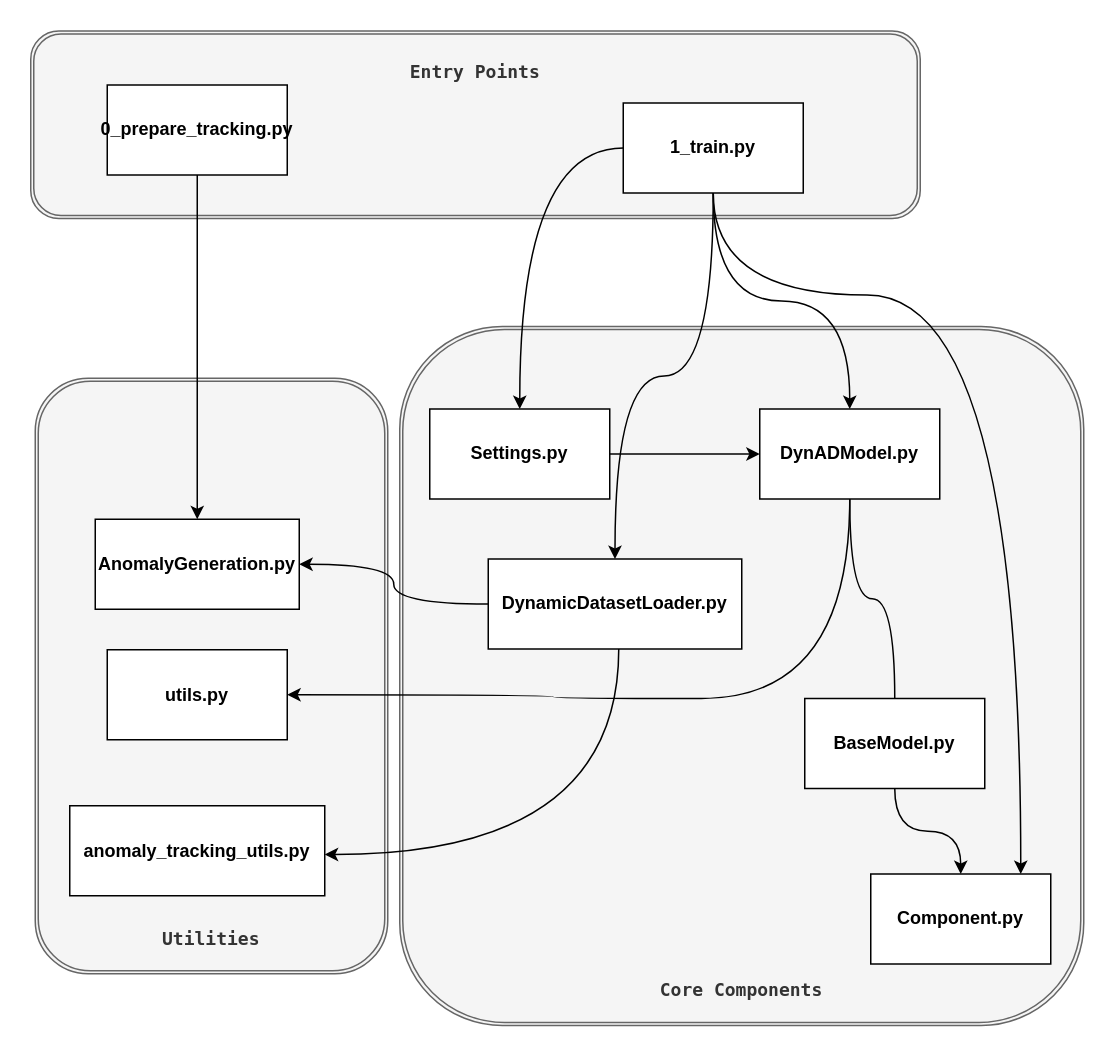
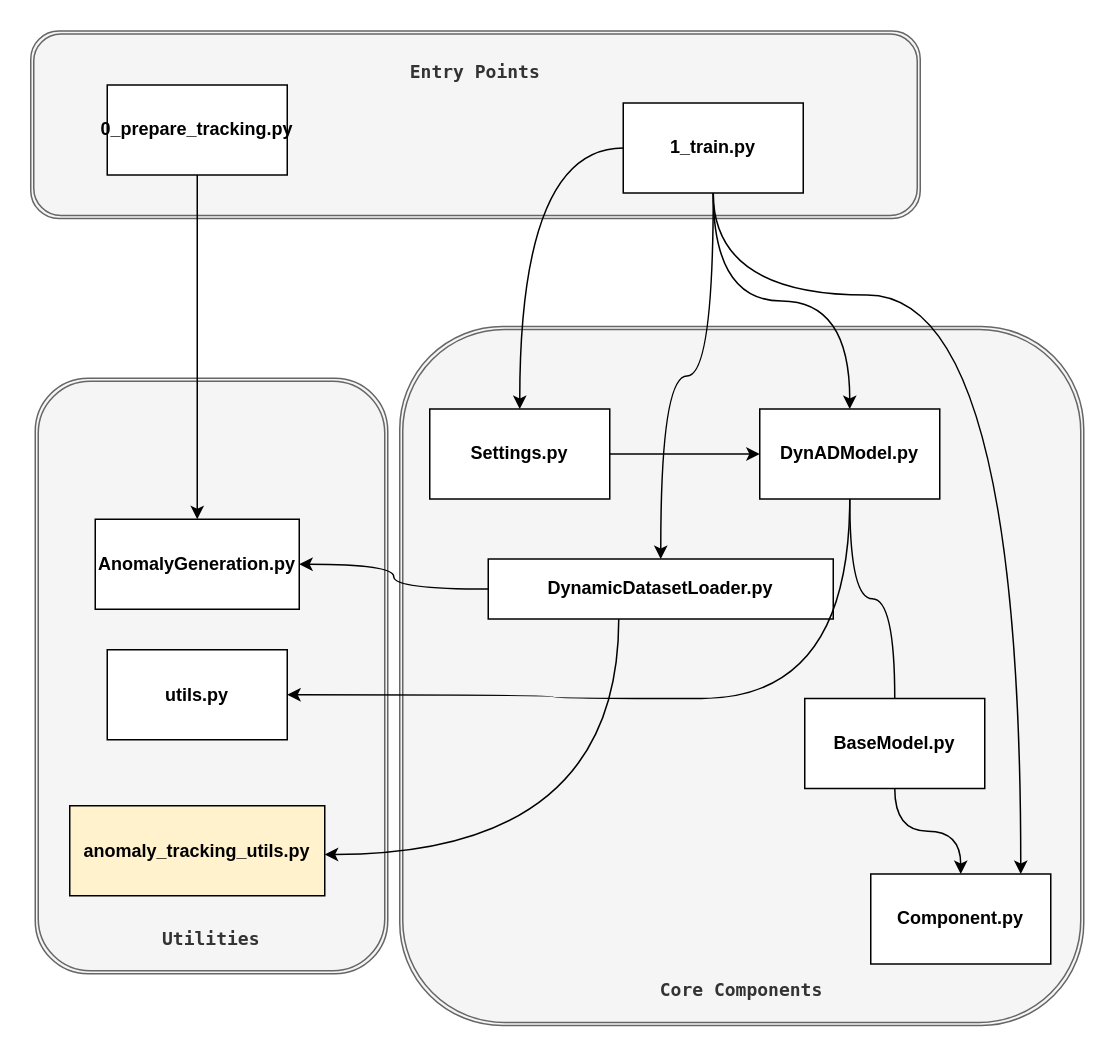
  <mxCell id="0" />
  <mxCell id="1" parent="0" />
  <mxCell id="2" value="&lt;pre&gt;&lt;b&gt;Utilities&lt;/b&gt;&lt;/pre&gt;" style="shape=ext;double=1;rounded=1;whiteSpace=wrap;html=1;fillColor=#f5f5f5;fontColor=#333333;strokeColor=#666666;verticalAlign=bottom;" vertex="1" parent="1"><mxGeometry x="23" y="251.5" width="235" height="397" as="geometry" /></mxCell>
  <mxCell id="3" value="&lt;pre&gt;&lt;b&gt;Core Components&lt;/b&gt;&lt;/pre&gt;" style="shape=ext;double=1;rounded=1;whiteSpace=wrap;html=1;fillColor=#f5f5f5;fontColor=#333333;strokeColor=#666666;verticalAlign=bottom;" vertex="1" parent="1"><mxGeometry x="266" y="217" width="456" height="466" as="geometry" /></mxCell>
  <mxCell id="4" value="&lt;pre&gt;&lt;b&gt;Entry Points&lt;/b&gt;&lt;/pre&gt;" style="shape=ext;double=1;rounded=1;whiteSpace=wrap;html=1;fillColor=#f5f5f5;fontColor=#333333;strokeColor=#666666;verticalAlign=top;" vertex="1" parent="1"><mxGeometry x="20" y="20" width="593" height="125" as="geometry" /></mxCell>
  <mxCell id="5" value="" style="edgeStyle=orthogonalEdgeStyle;rounded=0;orthogonalLoop=1;jettySize=auto;align=center;html=1;fontStyle=1" edge="1" parent="1" source="6" target="24"><mxGeometry relative="1" as="geometry" /></mxCell>
  <mxCell id="6" value="0_prepare_tracking.py" style="rounded=0;align=center;html=1;fontStyle=1;whiteSpace=wrap;" vertex="1" parent="1"><mxGeometry x="71" y="56" width="120" height="60" as="geometry" /></mxCell>
  <mxCell id="7" value="" style="edgeStyle=orthogonalEdgeStyle;rounded=0;orthogonalLoop=1;jettySize=auto;entryX=0.5;entryY=0;entryDx=0;entryDy=0;curved=1;align=center;html=1;fontStyle=1" edge="1" parent="1" source="11" target="14"><mxGeometry relative="1" as="geometry" /></mxCell>
  <mxCell id="8" value="" style="edgeStyle=orthogonalEdgeStyle;rounded=0;orthogonalLoop=1;jettySize=auto;entryX=0.5;entryY=0;entryDx=0;entryDy=0;curved=1;align=center;html=1;fontStyle=1" edge="1" parent="1" source="11" target="22"><mxGeometry relative="1" as="geometry" /></mxCell>
  <mxCell id="9" value="" style="edgeStyle=orthogonalEdgeStyle;rounded=0;orthogonalLoop=1;jettySize=auto;entryX=0.5;entryY=0;entryDx=0;entryDy=0;curved=1;align=center;html=1;fontStyle=1" edge="1" parent="1" source="11" target="20"><mxGeometry relative="1" as="geometry" /></mxCell>
  <mxCell id="10" value="" style="edgeStyle=orthogonalEdgeStyle;rounded=0;orthogonalLoop=1;jettySize=auto;curved=1;align=center;html=1;fontStyle=1" edge="1" parent="1" source="11" target="15"><mxGeometry relative="1" as="geometry"><Array as="points"><mxPoint x="680" y="196" /></Array></mxGeometry></mxCell>
  <mxCell id="11" value="1_train.py" style="rounded=0;align=center;html=1;fontStyle=1;whiteSpace=wrap;" vertex="1" parent="1"><mxGeometry x="415" y="68" width="120" height="60" as="geometry" /></mxCell>
  <mxCell id="12" value="" style="edgeStyle=orthogonalEdgeStyle;rounded=0;orthogonalLoop=1;jettySize=auto;curved=1;align=center;html=1;fontStyle=1;" edge="1" parent="1" source="14" target="25"><mxGeometry relative="1" as="geometry"><Array as="points"><mxPoint x="412" y="569" /></Array></mxGeometry></mxCell>
  <mxCell id="13" style="edgeStyle=orthogonalEdgeStyle;rounded=0;orthogonalLoop=1;jettySize=auto;html=1;curved=1;" edge="1" parent="1" source="14" target="24"><mxGeometry relative="1" as="geometry" /></mxCell>
- <mxCell id="14" value="DynamicDatasetLoader.py" style="rounded=0;align=center;html=1;fontStyle=1;whiteSpace=wrap;" vertex="1" parent="1"><mxGeometry x="325" y="372" width="169" height="60" as="geometry" /></mxCell>
+ <mxCell id="14" value="DynamicDatasetLoader.py" style="rounded=0;align=center;html=1;fontStyle=1;whiteSpace=wrap;" vertex="1" parent="1"><mxGeometry x="325" y="372" width="230" height="40" as="geometry" /></mxCell>
  <mxCell id="15" value="Component.py" style="rounded=0;align=center;html=1;fontStyle=1;whiteSpace=wrap;" vertex="1" parent="1"><mxGeometry x="580" y="582" width="120" height="60" as="geometry" /></mxCell>
  <mxCell id="16" value="" style="edgeStyle=orthogonalEdgeStyle;rounded=0;orthogonalLoop=1;jettySize=auto;curved=1;align=center;html=1;fontStyle=1" edge="1" parent="1" source="17" target="15"><mxGeometry relative="1" as="geometry" /></mxCell>
  <mxCell id="17" value="BaseModel.py" style="rounded=0;align=center;html=1;fontStyle=1;whiteSpace=wrap;" vertex="1" parent="1"><mxGeometry x="536" y="465" width="120" height="60" as="geometry" /></mxCell>
  <mxCell id="18" value="" style="edgeStyle=orthogonalEdgeStyle;rounded=0;orthogonalLoop=1;jettySize=auto;curved=1;align=center;html=1;fontStyle=1;endArrow=none;" edge="1" parent="1" source="20" target="17"><mxGeometry relative="1" as="geometry" /></mxCell>
  <mxCell id="19" style="edgeStyle=orthogonalEdgeStyle;rounded=0;orthogonalLoop=1;jettySize=auto;html=1;entryX=1;entryY=0.5;entryDx=0;entryDy=0;curved=1;" edge="1" parent="1" source="20" target="23"><mxGeometry relative="1" as="geometry"><Array as="points"><mxPoint x="566" y="465" /><mxPoint x="368" y="465" /><mxPoint x="368" y="463" /></Array></mxGeometry></mxCell>
  <mxCell id="20" value="DynADModel.py" style="rounded=0;align=center;html=1;fontStyle=1;whiteSpace=wrap;" vertex="1" parent="1"><mxGeometry x="506" y="272" width="120" height="60" as="geometry" /></mxCell>
  <mxCell id="21" value="" style="edgeStyle=orthogonalEdgeStyle;rounded=0;orthogonalLoop=1;jettySize=auto;curved=1;align=center;html=1;fontStyle=1;" edge="1" parent="1" source="22" target="20"><mxGeometry relative="1" as="geometry" /></mxCell>
  <mxCell id="22" value="Settings.py" style="rounded=0;align=center;html=1;fontStyle=1;whiteSpace=wrap;" vertex="1" parent="1"><mxGeometry x="286" y="272" width="120" height="60" as="geometry" /></mxCell>
  <mxCell id="23" value="utils.py" style="rounded=0;align=center;html=1;fontStyle=1;whiteSpace=wrap;" vertex="1" parent="1"><mxGeometry x="71" y="432.5" width="120" height="60" as="geometry" /></mxCell>
  <mxCell id="24" value="AnomalyGeneration.py" style="rounded=0;align=center;html=1;fontStyle=1;whiteSpace=wrap;" vertex="1" parent="1"><mxGeometry x="63" y="345.5" width="136" height="60" as="geometry" /></mxCell>
- <mxCell id="25" value="anomaly_tracking_utils.py" style="rounded=0;align=center;html=1;fontStyle=1;whiteSpace=wrap;" vertex="1" parent="1"><mxGeometry x="46" y="536.5" width="170" height="60" as="geometry" /></mxCell>
+ <mxCell id="25" value="anomaly_tracking_utils.py" style="rounded=0;align=center;html=1;fontStyle=1;whiteSpace=wrap;fillColor=#fff2cc;" vertex="1" parent="1"><mxGeometry x="46" y="536.5" width="170" height="60" as="geometry" /></mxCell>
